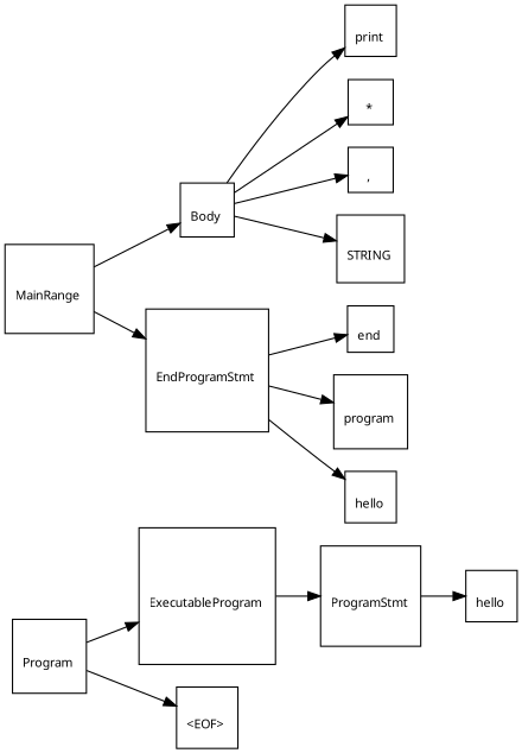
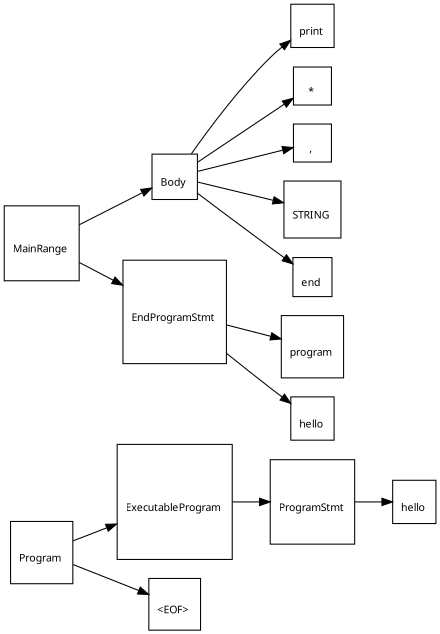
  digraph {
    rankdir=LR
    node [fontname="Arial Unicode MS" fontsize=10 shape=square]
    n1 [label="\lProgram \n"]
    n2 [label="\lExecutableProgram \n"]
    n3 [label="\l&lt;EOF&gt; \n"]
    n4 [label="\lProgramStmt \n"]
    n5 [label="\lhello \n"]
    n6 [label="\lMainRange \n"]
    n7 [label="\lBody \n"]
    n8 [label="\lEndProgramStmt \n"]
    n9 [label="\lprint \n"]
    n10 [label="\l* \n"]
    n11 [label="\l, \n"]
    n12 [label="\lSTRING \n"]
    n13 [label="\lend \n"]
    n14 [label="\lprogram \n"]
    n15 [label="\lhello \n"]
    n1 -> n2
    n1 -> n3
    n2 -> n4
    n4 -> n5
    n6 -> n7
    n6 -> n8
    n7 -> n9
    n7 -> n10
    n7 -> n11
    n7 -> n12
-   n8 -> n13
+   n7 -> n13
    n8 -> n14
    n8 -> n15
  }
